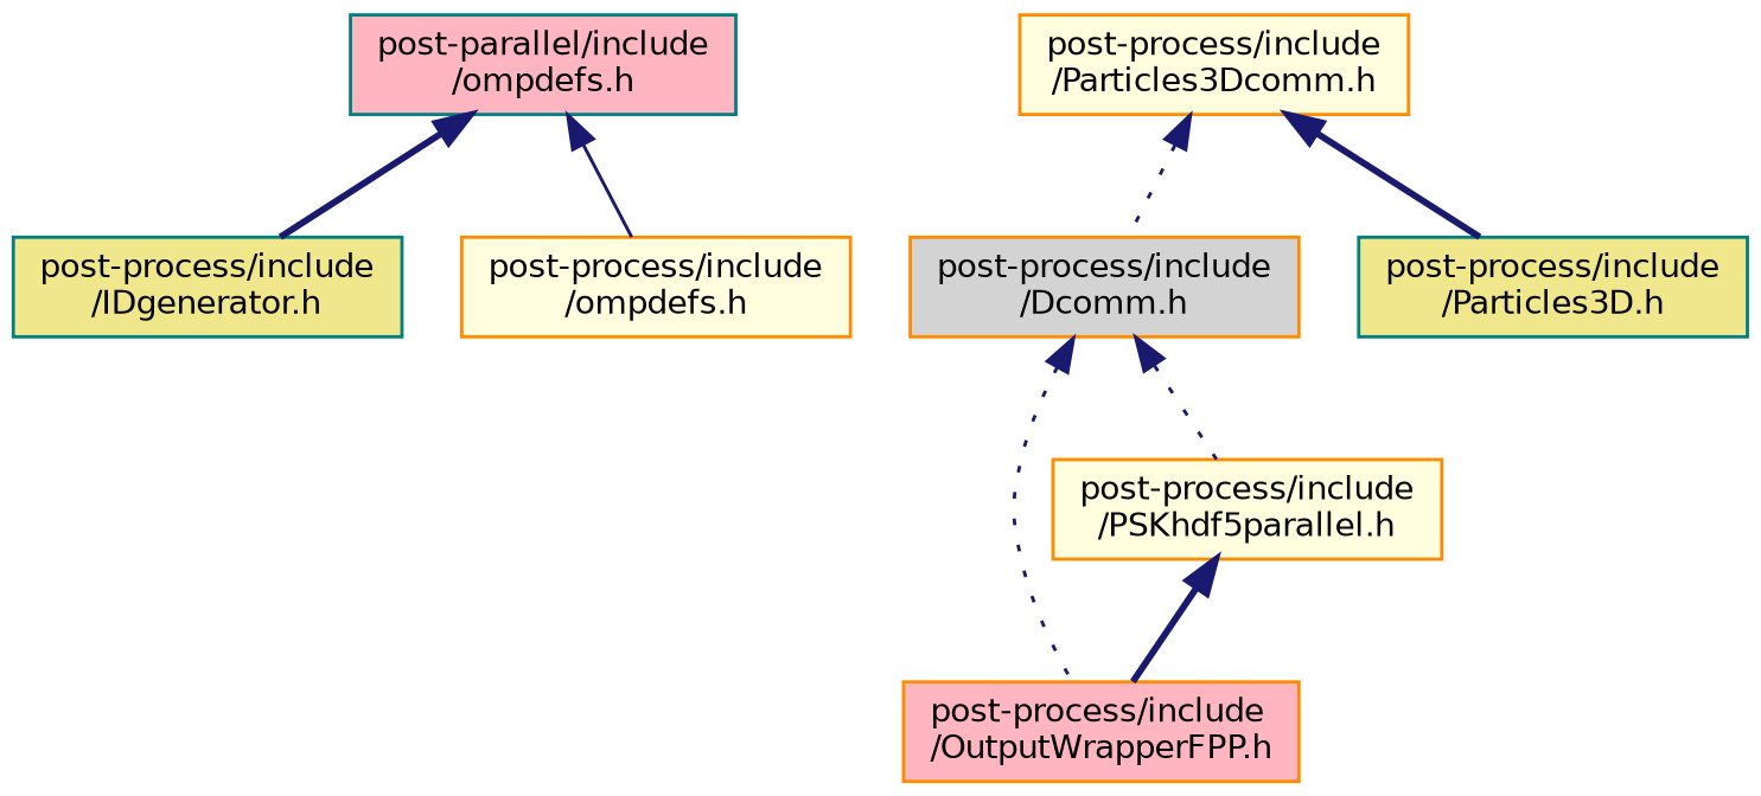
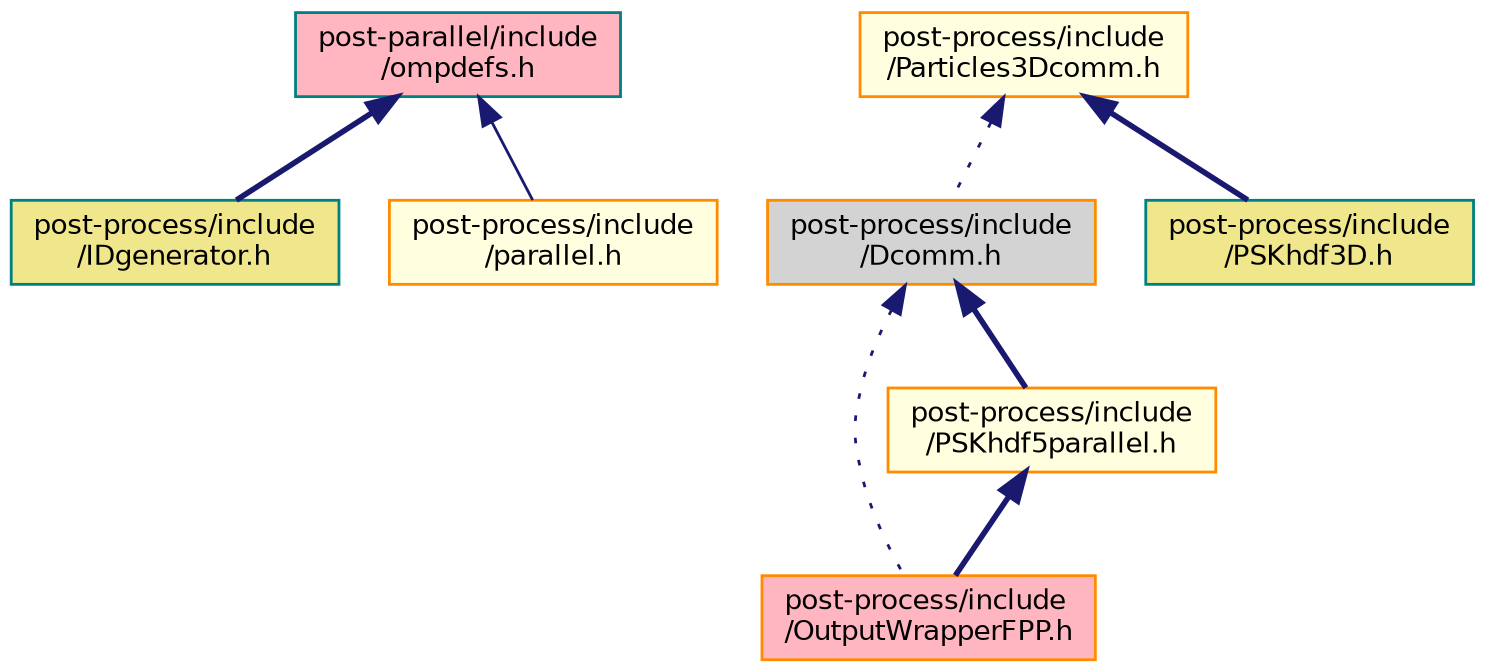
  digraph {
    node [color=darkorange fillcolor=lightyellow fontname=Helvetica fontsize=10 shape=record style=filled]
    edge [color=midnightblue dir=back fontname=Helvetica fontsize=10 labelfontname=Helvetica labelfontsize=10 style=bold]
    n1 [color=teal fillcolor=lightpink fontcolor=black height=0.2 label="post-parallel/include\l/ompdefs.h" width=0.4]
    n2 [color=teal fillcolor=khaki height=0.2 label="post-process/include\l/IDgenerator.h" width=0.4]
-   n3 [height=0.2 label="post-process/include\l/ompdefs.h" width=0.4]
+   n3 [height=0.2 label="post-process/include\l/parallel.h" width=0.4]
    n4 [height=0.2 label="post-process/include\l/Particles3Dcomm.h" width=0.4]
    n5 [fillcolor=lightgrey height=0.2 label="post-process/include\l/Dcomm.h" width=0.4]
-   n6 [color=teal fillcolor=khaki height=0.2 label="post-process/include\l/Particles3D.h" width=0.4]
+   n6 [color=teal fillcolor=khaki height=0.2 label="post-process/include\l/PSKhdf3D.h" width=0.4]
    n7 [fillcolor=lightpink height=0.2 label="post-process/include\l/OutputWrapperFPP.h" width=0.4]
    n8 [height=0.2 label="post-process/include\l/PSKhdf5parallel.h" width=0.4]
    n1 -> n2
    n1 -> n3 [style=solid]
    n4 -> n5 [style=dotted]
    n4 -> n6
    n5 -> n7 [style=dotted]
-   n5 -> n8 [style=dotted]
+   n5 -> n8
    n8 -> n7
  }
